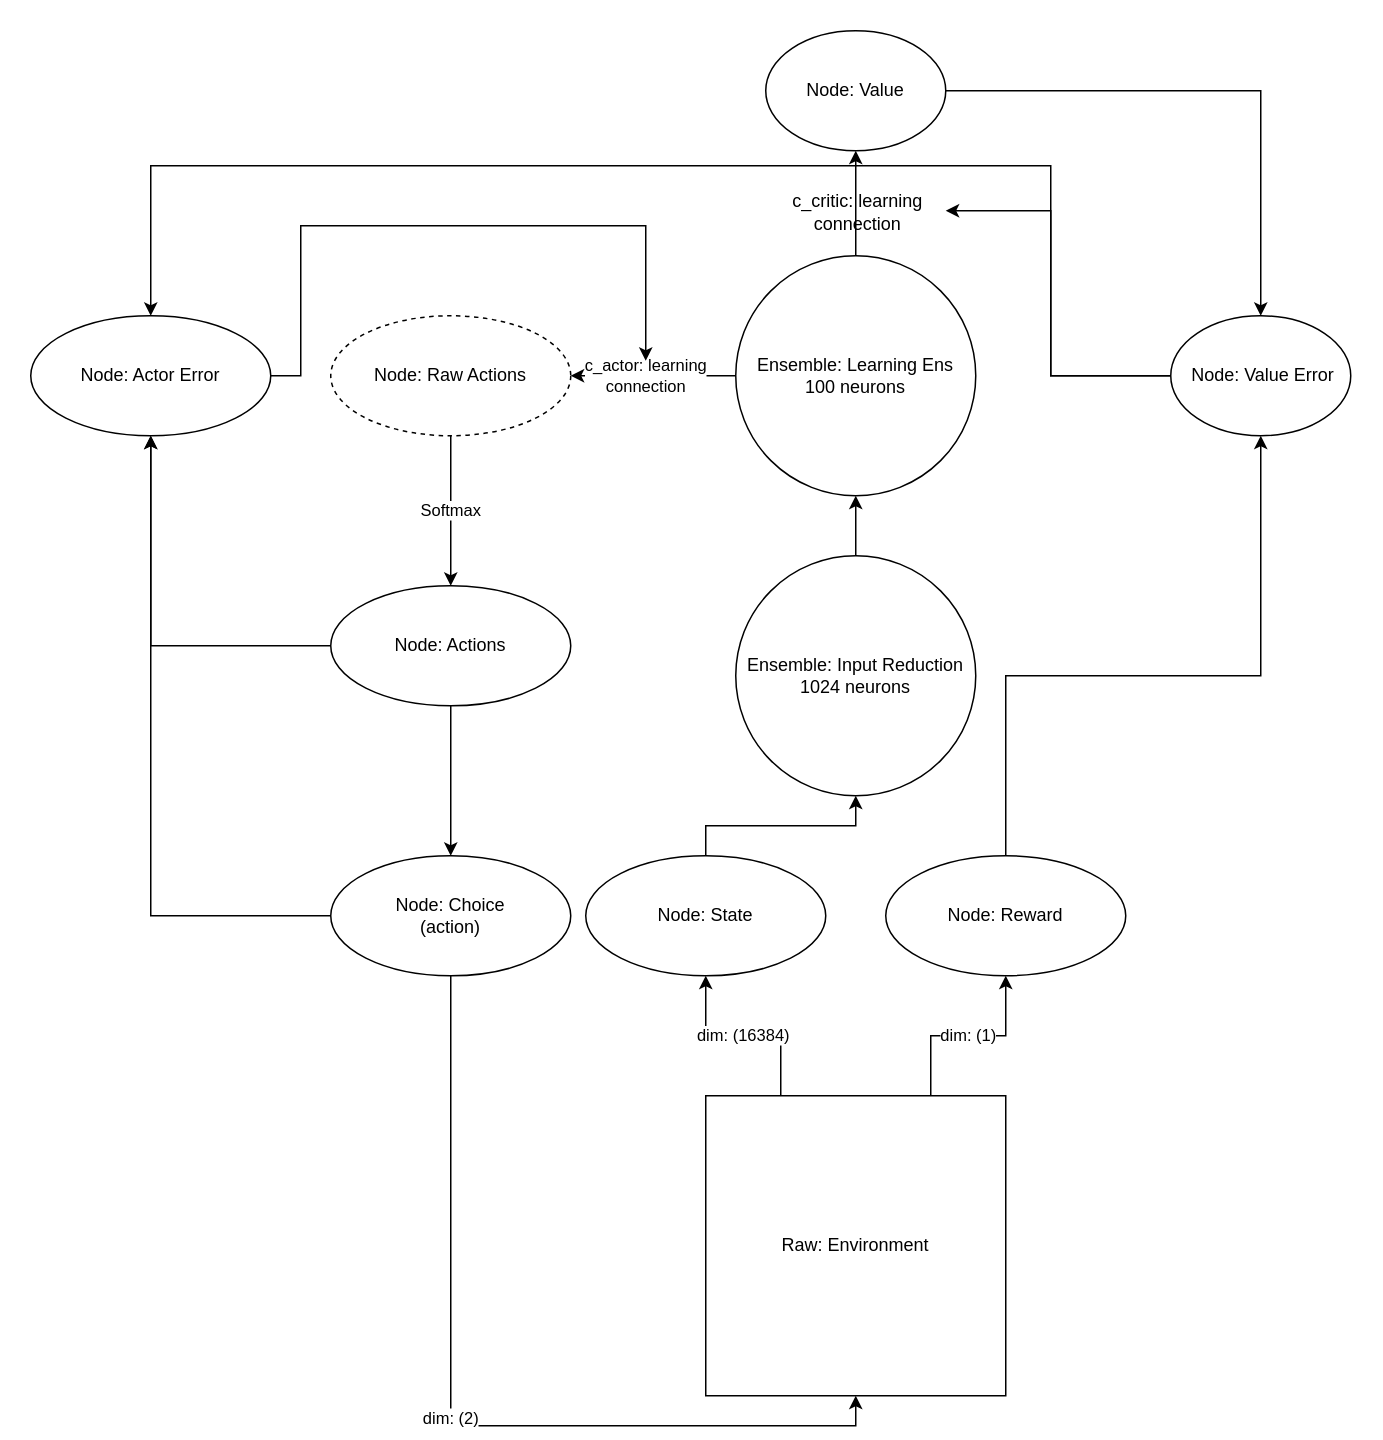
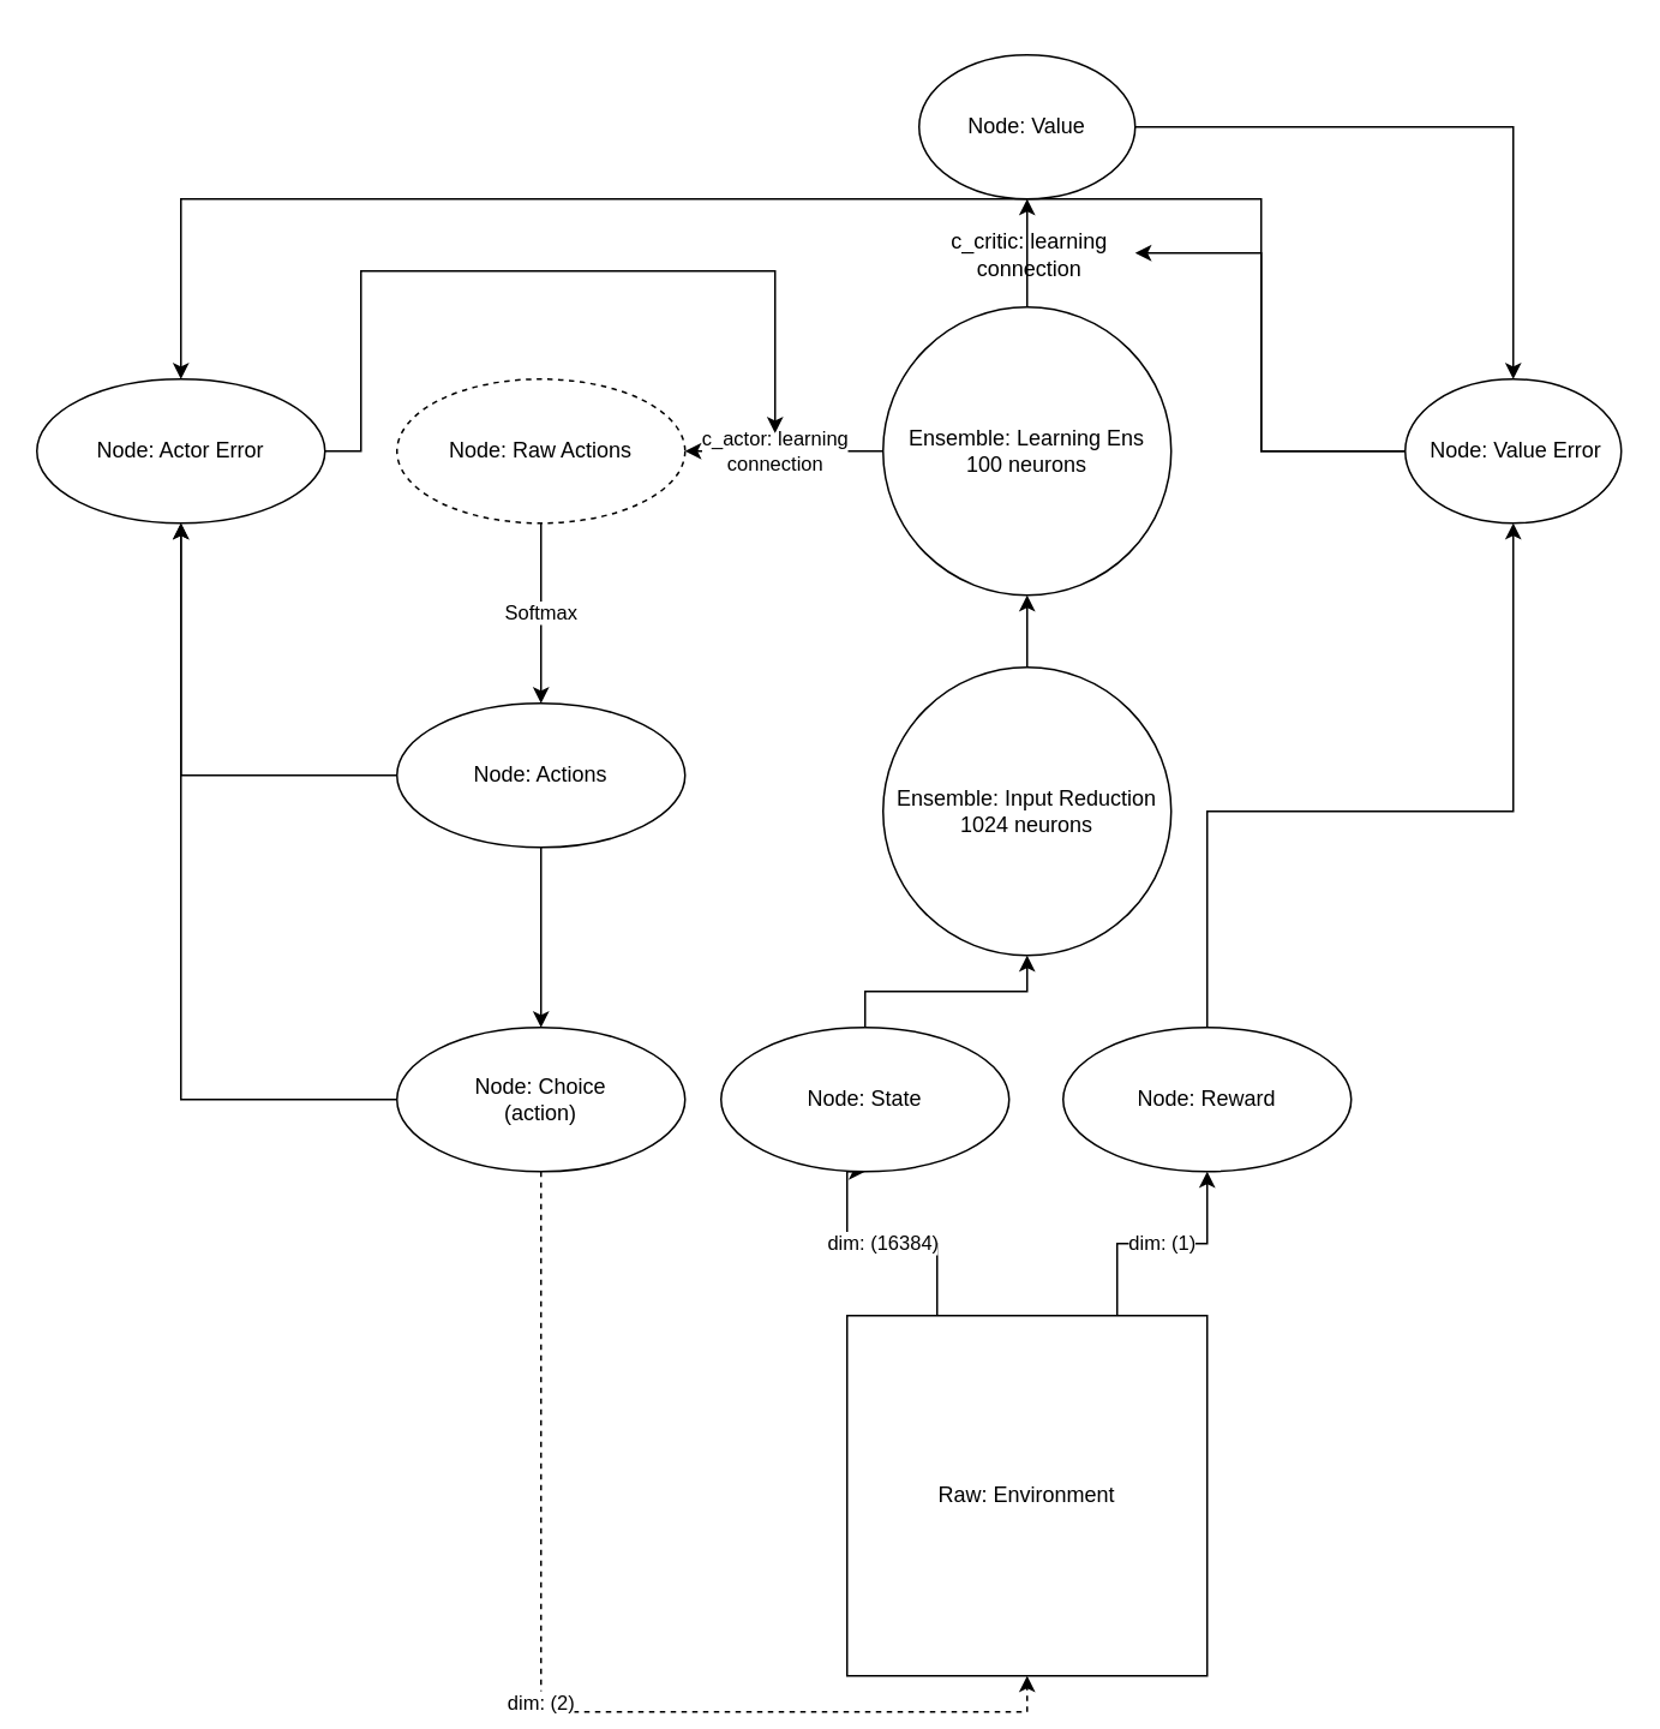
  <mxCell id="0" />
  <mxCell id="1" parent="0" />
  <mxCell id="2" value="dim: (16384)" style="edgeStyle=orthogonalEdgeStyle;rounded=0;orthogonalLoop=1;jettySize=auto;html=1;exitX=0.25;exitY=0;exitDx=0;exitDy=0;entryX=0.5;entryY=1;entryDx=0;entryDy=0;" parent="1" source="4" target="6" edge="1"><mxGeometry relative="1" as="geometry"><Array as="points"><mxPoint x="520" y="690" /><mxPoint x="470" y="690" /></Array></mxGeometry></mxCell>
  <mxCell id="3" value="dim: (1)" style="edgeStyle=orthogonalEdgeStyle;rounded=0;orthogonalLoop=1;jettySize=auto;html=1;exitX=0.75;exitY=0;exitDx=0;exitDy=0;entryX=0.5;entryY=1;entryDx=0;entryDy=0;" parent="1" source="4" target="8" edge="1"><mxGeometry relative="1" as="geometry"><Array as="points"><mxPoint x="620" y="690" /><mxPoint x="670" y="690" /></Array></mxGeometry></mxCell>
  <mxCell id="4" value="Raw: Environment" style="whiteSpace=wrap;html=1;aspect=fixed;" parent="1" vertex="1"><mxGeometry x="470" y="730" width="200" height="200" as="geometry" /></mxCell>
  <mxCell id="5" style="edgeStyle=orthogonalEdgeStyle;rounded=0;orthogonalLoop=1;jettySize=auto;html=1;exitX=0.5;exitY=0;exitDx=0;exitDy=0;entryX=0.5;entryY=1;entryDx=0;entryDy=0;" parent="1" source="6" target="10" edge="1"><mxGeometry relative="1" as="geometry" /></mxCell>
- <mxCell id="6" value="Node: State" style="ellipse;whiteSpace=wrap;html=1;" parent="1" vertex="1"><mxGeometry x="390" y="570" width="160" height="80" as="geometry" /></mxCell>
+ <mxCell id="6" value="Node: State" style="ellipse;whiteSpace=wrap;html=1;" parent="1" vertex="1"><mxGeometry x="400" y="570" width="160" height="80" as="geometry" /></mxCell>
  <mxCell id="7" style="edgeStyle=orthogonalEdgeStyle;rounded=0;orthogonalLoop=1;jettySize=auto;html=1;exitX=0.5;exitY=0;exitDx=0;exitDy=0;entryX=0.5;entryY=1;entryDx=0;entryDy=0;" edge="1" parent="1" source="8" target="16"><mxGeometry relative="1" as="geometry"><Array as="points"><mxPoint x="670" y="450" /><mxPoint x="840" y="450" /></Array></mxGeometry></mxCell>
  <mxCell id="8" value="Node: Reward" style="ellipse;whiteSpace=wrap;html=1;" parent="1" vertex="1"><mxGeometry x="590" y="570" width="160" height="80" as="geometry" /></mxCell>
  <mxCell id="9" style="edgeStyle=orthogonalEdgeStyle;rounded=0;orthogonalLoop=1;jettySize=auto;html=1;exitX=0.5;exitY=0;exitDx=0;exitDy=0;entryX=0.5;entryY=1;entryDx=0;entryDy=0;" edge="1" parent="1" source="10" target="22"><mxGeometry relative="1" as="geometry" /></mxCell>
  <mxCell id="10" value="Ensemble: Input Reduction&lt;br&gt;1024 neurons" style="ellipse;whiteSpace=wrap;html=1;aspect=fixed;" parent="1" vertex="1"><mxGeometry x="490" y="370" width="160" height="160" as="geometry" /></mxCell>
  <mxCell id="11" style="edgeStyle=orthogonalEdgeStyle;rounded=0;orthogonalLoop=1;jettySize=auto;html=1;exitX=1;exitY=0.5;exitDx=0;exitDy=0;entryX=0.5;entryY=0;entryDx=0;entryDy=0;" edge="1" parent="1" source="12" target="16"><mxGeometry relative="1" as="geometry" /></mxCell>
- <mxCell id="12" value="Node: Value" style="ellipse;whiteSpace=wrap;html=1;" parent="1" vertex="1"><mxGeometry x="510" y="20" width="120" height="80" as="geometry" /></mxCell>
+ <mxCell id="12" value="Node: Value" style="ellipse;whiteSpace=wrap;html=1;" parent="1" vertex="1"><mxGeometry x="510" y="30" width="120" height="80" as="geometry" /></mxCell>
  <mxCell id="13" style="edgeStyle=orthogonalEdgeStyle;rounded=0;orthogonalLoop=1;jettySize=auto;html=1;exitX=0;exitY=0.5;exitDx=0;exitDy=0;" parent="1" source="16" edge="1"><mxGeometry relative="1" as="geometry"><mxPoint x="630" y="140" as="targetPoint" /><Array as="points"><mxPoint x="700" y="250" /><mxPoint x="700" y="140" /></Array></mxGeometry></mxCell>
  <mxCell id="14" value="c_critic: learning&lt;br&gt;connection" style="text;html=1;resizable=0;points=[];align=center;verticalAlign=middle;labelBackgroundColor=#ffffff;" parent="13" vertex="1" connectable="0"><mxGeometry x="0.177" y="-3" relative="1" as="geometry"><mxPoint x="-133" y="-37" as="offset" /></mxGeometry></mxCell>
  <mxCell id="15" style="edgeStyle=orthogonalEdgeStyle;rounded=0;orthogonalLoop=1;jettySize=auto;html=1;exitX=0;exitY=0.5;exitDx=0;exitDy=0;entryX=0.5;entryY=0;entryDx=0;entryDy=0;" edge="1" parent="1" source="16" target="29"><mxGeometry relative="1" as="geometry"><Array as="points"><mxPoint x="700" y="250" /><mxPoint x="700" y="110" /><mxPoint x="100" y="110" /></Array></mxGeometry></mxCell>
  <mxCell id="16" value="&amp;nbsp;Node: Value Error" style="ellipse;whiteSpace=wrap;html=1;" parent="1" vertex="1"><mxGeometry x="780" y="210" width="120" height="80" as="geometry" /></mxCell>
- <mxCell id="17" value="dim: (2)" style="edgeStyle=orthogonalEdgeStyle;rounded=0;orthogonalLoop=1;jettySize=auto;html=1;exitX=0.5;exitY=1;exitDx=0;exitDy=0;entryX=0.5;entryY=1;entryDx=0;entryDy=0;" parent="1" source="19" target="4" edge="1"><mxGeometry relative="1" as="geometry" /></mxCell>
+ <mxCell id="17" value="dim: (2)" style="edgeStyle=orthogonalEdgeStyle;rounded=0;orthogonalLoop=1;jettySize=auto;html=1;exitX=0.5;exitY=1;exitDx=0;exitDy=0;entryX=0.5;entryY=1;entryDx=0;entryDy=0;dashed=1;" parent="1" source="19" target="4" edge="1"><mxGeometry relative="1" as="geometry" /></mxCell>
  <mxCell id="18" style="edgeStyle=orthogonalEdgeStyle;rounded=0;orthogonalLoop=1;jettySize=auto;html=1;exitX=0;exitY=0.5;exitDx=0;exitDy=0;entryX=0.5;entryY=1;entryDx=0;entryDy=0;" edge="1" parent="1" source="19" target="29"><mxGeometry relative="1" as="geometry" /></mxCell>
  <mxCell id="19" value="Node: Choice&lt;br&gt;(action)" style="ellipse;whiteSpace=wrap;html=1;" parent="1" vertex="1"><mxGeometry x="220" y="570" width="160" height="80" as="geometry" /></mxCell>
  <mxCell id="20" value="c_actor: learning&lt;br&gt;connection" style="edgeStyle=orthogonalEdgeStyle;rounded=0;orthogonalLoop=1;jettySize=auto;html=1;exitX=0;exitY=0.5;exitDx=0;exitDy=0;entryX=1;entryY=0.5;entryDx=0;entryDy=0;" edge="1" parent="1" source="22" target="24"><mxGeometry x="0.091" relative="1" as="geometry"><mxPoint as="offset" /></mxGeometry></mxCell>
  <mxCell id="21" style="edgeStyle=orthogonalEdgeStyle;rounded=0;orthogonalLoop=1;jettySize=auto;html=1;exitX=0.5;exitY=0;exitDx=0;exitDy=0;entryX=0.5;entryY=1;entryDx=0;entryDy=0;" edge="1" parent="1" source="22" target="12"><mxGeometry relative="1" as="geometry" /></mxCell>
  <mxCell id="22" value="Ensemble: Learning Ens&lt;br&gt;100 neurons" style="ellipse;whiteSpace=wrap;html=1;aspect=fixed;" vertex="1" parent="1"><mxGeometry x="490" y="170" width="160" height="160" as="geometry" /></mxCell>
  <mxCell id="23" value="Softmax" style="edgeStyle=orthogonalEdgeStyle;rounded=0;orthogonalLoop=1;jettySize=auto;html=1;entryX=0.5;entryY=0;entryDx=0;entryDy=0;" edge="1" parent="1" source="24" target="27"><mxGeometry relative="1" as="geometry" /></mxCell>
  <mxCell id="24" value="Node: Raw Actions" style="ellipse;whiteSpace=wrap;html=1;dashed=1;" vertex="1" parent="1"><mxGeometry x="220" y="210" width="160" height="80" as="geometry" /></mxCell>
  <mxCell id="25" style="edgeStyle=orthogonalEdgeStyle;rounded=0;orthogonalLoop=1;jettySize=auto;html=1;exitX=0.5;exitY=1;exitDx=0;exitDy=0;entryX=0.5;entryY=0;entryDx=0;entryDy=0;" edge="1" parent="1" source="27" target="19"><mxGeometry relative="1" as="geometry" /></mxCell>
  <mxCell id="26" style="edgeStyle=orthogonalEdgeStyle;rounded=0;orthogonalLoop=1;jettySize=auto;html=1;exitX=0;exitY=0.5;exitDx=0;exitDy=0;entryX=0.5;entryY=1;entryDx=0;entryDy=0;" edge="1" parent="1" source="27" target="29"><mxGeometry relative="1" as="geometry" /></mxCell>
  <mxCell id="27" value="Node: Actions" style="ellipse;whiteSpace=wrap;html=1;" vertex="1" parent="1"><mxGeometry x="220" y="390" width="160" height="80" as="geometry" /></mxCell>
  <mxCell id="28" style="edgeStyle=orthogonalEdgeStyle;rounded=0;orthogonalLoop=1;jettySize=auto;html=1;exitX=1;exitY=0.5;exitDx=0;exitDy=0;" edge="1" parent="1" source="29"><mxGeometry relative="1" as="geometry"><mxPoint x="430" y="240" as="targetPoint" /><Array as="points"><mxPoint x="200" y="250" /><mxPoint x="200" y="150" /><mxPoint x="430" y="150" /></Array></mxGeometry></mxCell>
  <mxCell id="29" value="Node: Actor Error" style="ellipse;whiteSpace=wrap;html=1;" vertex="1" parent="1"><mxGeometry x="20" y="210" width="160" height="80" as="geometry" /></mxCell>
